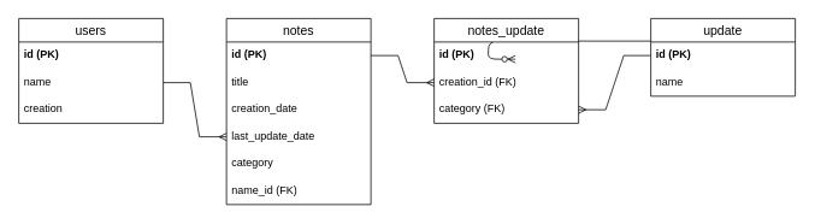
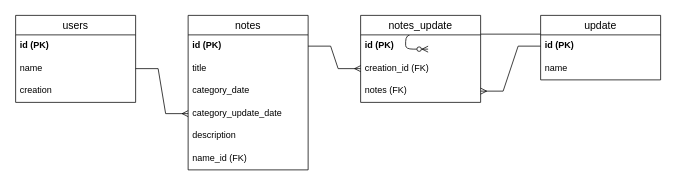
  <mxCell id="0" />
  <mxCell id="1" parent="0" />
  <mxCell id="2" value="" style="edgeStyle=entityRelationEdgeStyle;endArrow=ERzeroToMany;startArrow=ERone;endFill=1;startFill=0;" parent="1" edge="1"><mxGeometry width="100" height="100" relative="1" as="geometry"><mxPoint x="810" y="25" as="sourcePoint" /><mxPoint x="570" y="65" as="targetPoint" /></mxGeometry></mxCell>
  <mxCell id="3" value="users" style="swimlane;fontStyle=0;childLayout=stackLayout;horizontal=1;startSize=26;horizontalStack=0;resizeParent=1;resizeParentMax=0;resizeLast=0;collapsible=1;marginBottom=0;align=center;fontSize=14;" vertex="1" parent="1"><mxGeometry x="20" y="20" width="160" height="116" as="geometry" /></mxCell>
  <mxCell id="4" value="id (PK)" style="text;strokeColor=none;fillColor=none;spacingLeft=4;spacingRight=4;overflow=hidden;rotatable=0;points=[[0,0.5],[1,0.5]];portConstraint=eastwest;fontSize=12;fontStyle=1" vertex="1" parent="3"><mxGeometry y="26" width="160" height="30" as="geometry" /></mxCell>
  <mxCell id="5" value="name" style="text;strokeColor=none;fillColor=none;spacingLeft=4;spacingRight=4;overflow=hidden;rotatable=0;points=[[0,0.5],[1,0.5]];portConstraint=eastwest;fontSize=12;" vertex="1" parent="3"><mxGeometry y="56" width="160" height="30" as="geometry" /></mxCell>
  <mxCell id="6" value="creation" style="text;strokeColor=none;fillColor=none;spacingLeft=4;spacingRight=4;overflow=hidden;rotatable=0;points=[[0,0.5],[1,0.5]];portConstraint=eastwest;fontSize=12;" vertex="1" parent="3"><mxGeometry y="86" width="160" height="30" as="geometry" /></mxCell>
  <mxCell id="7" value="notes" style="swimlane;fontStyle=0;childLayout=stackLayout;horizontal=1;startSize=26;horizontalStack=0;resizeParent=1;resizeParentMax=0;resizeLast=0;collapsible=1;marginBottom=0;align=center;fontSize=14;" vertex="1" parent="1"><mxGeometry x="250" y="20" width="160" height="206" as="geometry" /></mxCell>
  <mxCell id="8" value="id (PK)" style="text;strokeColor=none;fillColor=none;spacingLeft=4;spacingRight=4;overflow=hidden;rotatable=0;points=[[0,0.5],[1,0.5]];portConstraint=eastwest;fontSize=12;fontStyle=1" vertex="1" parent="7"><mxGeometry y="26" width="160" height="30" as="geometry" /></mxCell>
  <mxCell id="9" value="title" style="text;strokeColor=none;fillColor=none;spacingLeft=4;spacingRight=4;overflow=hidden;rotatable=0;points=[[0,0.5],[1,0.5]];portConstraint=eastwest;fontSize=12;" vertex="1" parent="7"><mxGeometry y="56" width="160" height="30" as="geometry" /></mxCell>
- <mxCell id="10" value="creation_date" style="text;strokeColor=none;fillColor=none;spacingLeft=4;spacingRight=4;overflow=hidden;rotatable=0;points=[[0,0.5],[1,0.5]];portConstraint=eastwest;fontSize=12;" vertex="1" parent="7"><mxGeometry y="86" width="160" height="30" as="geometry" /></mxCell>
- <mxCell id="11" value="last_update_date" style="text;strokeColor=none;fillColor=none;spacingLeft=4;spacingRight=4;overflow=hidden;rotatable=0;points=[[0,0.5],[1,0.5]];portConstraint=eastwest;fontSize=12;" vertex="1" parent="7"><mxGeometry y="116" width="160" height="30" as="geometry" /></mxCell>
- <mxCell id="12" value="category" style="text;strokeColor=none;fillColor=none;spacingLeft=4;spacingRight=4;overflow=hidden;rotatable=0;points=[[0,0.5],[1,0.5]];portConstraint=eastwest;fontSize=12;" vertex="1" parent="7"><mxGeometry y="146" width="160" height="30" as="geometry" /></mxCell>
+ <mxCell id="10" value="category_date" style="text;strokeColor=none;fillColor=none;spacingLeft=4;spacingRight=4;overflow=hidden;rotatable=0;points=[[0,0.5],[1,0.5]];portConstraint=eastwest;fontSize=12;" vertex="1" parent="7"><mxGeometry y="86" width="160" height="30" as="geometry" /></mxCell>
+ <mxCell id="11" value="category_update_date" style="text;strokeColor=none;fillColor=none;spacingLeft=4;spacingRight=4;overflow=hidden;rotatable=0;points=[[0,0.5],[1,0.5]];portConstraint=eastwest;fontSize=12;" vertex="1" parent="7"><mxGeometry y="116" width="160" height="30" as="geometry" /></mxCell>
+ <mxCell id="12" value="description" style="text;strokeColor=none;fillColor=none;spacingLeft=4;spacingRight=4;overflow=hidden;rotatable=0;points=[[0,0.5],[1,0.5]];portConstraint=eastwest;fontSize=12;" vertex="1" parent="7"><mxGeometry y="146" width="160" height="30" as="geometry" /></mxCell>
  <mxCell id="13" value="name_id (FK)" style="text;strokeColor=none;fillColor=none;spacingLeft=4;spacingRight=4;overflow=hidden;rotatable=0;points=[[0,0.5],[1,0.5]];portConstraint=eastwest;fontSize=12;" vertex="1" parent="7"><mxGeometry y="176" width="160" height="30" as="geometry" /></mxCell>
  <mxCell id="14" value="update" style="swimlane;fontStyle=0;childLayout=stackLayout;horizontal=1;startSize=26;horizontalStack=0;resizeParent=1;resizeParentMax=0;resizeLast=0;collapsible=1;marginBottom=0;align=center;fontSize=14;" vertex="1" parent="1"><mxGeometry x="720" y="20" width="160" height="86" as="geometry" /></mxCell>
  <mxCell id="15" value="id (PK)" style="text;strokeColor=none;fillColor=none;spacingLeft=4;spacingRight=4;overflow=hidden;rotatable=0;points=[[0,0.5],[1,0.5]];portConstraint=eastwest;fontSize=12;fontStyle=1" vertex="1" parent="14"><mxGeometry y="26" width="160" height="30" as="geometry" /></mxCell>
  <mxCell id="16" value="name" style="text;strokeColor=none;fillColor=none;spacingLeft=4;spacingRight=4;overflow=hidden;rotatable=0;points=[[0,0.5],[1,0.5]];portConstraint=eastwest;fontSize=12;" vertex="1" parent="14"><mxGeometry y="56" width="160" height="30" as="geometry" /></mxCell>
  <mxCell id="17" value="" style="edgeStyle=entityRelationEdgeStyle;fontSize=12;html=1;endArrow=ERmany;rounded=0;entryX=0;entryY=0.5;entryDx=0;entryDy=0;exitX=1;exitY=0.5;exitDx=0;exitDy=0;" edge="1" parent="1" source="5" target="11"><mxGeometry width="100" height="100" relative="1" as="geometry"><mxPoint x="130" y="350" as="sourcePoint" /><mxPoint x="230" y="250" as="targetPoint" /></mxGeometry></mxCell>
  <mxCell id="18" value="notes_update" style="swimlane;fontStyle=0;childLayout=stackLayout;horizontal=1;startSize=26;horizontalStack=0;resizeParent=1;resizeParentMax=0;resizeLast=0;collapsible=1;marginBottom=0;align=center;fontSize=14;" vertex="1" parent="1"><mxGeometry x="480" y="20" width="160" height="116" as="geometry" /></mxCell>
  <mxCell id="19" value="id (PK)" style="text;strokeColor=none;fillColor=none;spacingLeft=4;spacingRight=4;overflow=hidden;rotatable=0;points=[[0,0.5],[1,0.5]];portConstraint=eastwest;fontSize=12;fontStyle=1" vertex="1" parent="18"><mxGeometry y="26" width="160" height="30" as="geometry" /></mxCell>
  <mxCell id="20" value="creation_id (FK)" style="text;strokeColor=none;fillColor=none;spacingLeft=4;spacingRight=4;overflow=hidden;rotatable=0;points=[[0,0.5],[1,0.5]];portConstraint=eastwest;fontSize=12;" vertex="1" parent="18"><mxGeometry y="56" width="160" height="30" as="geometry" /></mxCell>
- <mxCell id="21" value="category (FK)" style="text;strokeColor=none;fillColor=none;spacingLeft=4;spacingRight=4;overflow=hidden;rotatable=0;points=[[0,0.5],[1,0.5]];portConstraint=eastwest;fontSize=12;" vertex="1" parent="18"><mxGeometry y="86" width="160" height="30" as="geometry" /></mxCell>
+ <mxCell id="21" value="notes (FK)" style="text;strokeColor=none;fillColor=none;spacingLeft=4;spacingRight=4;overflow=hidden;rotatable=0;points=[[0,0.5],[1,0.5]];portConstraint=eastwest;fontSize=12;" vertex="1" parent="18"><mxGeometry y="86" width="160" height="30" as="geometry" /></mxCell>
  <mxCell id="22" value="" style="edgeStyle=entityRelationEdgeStyle;fontSize=12;html=1;endArrow=ERmany;rounded=0;exitX=1;exitY=0.5;exitDx=0;exitDy=0;entryX=0;entryY=0.5;entryDx=0;entryDy=0;" edge="1" parent="1" source="8" target="20"><mxGeometry width="100" height="100" relative="1" as="geometry"><mxPoint x="390" y="280" as="sourcePoint" /><mxPoint x="490" y="180" as="targetPoint" /></mxGeometry></mxCell>
  <mxCell id="23" value="" style="edgeStyle=entityRelationEdgeStyle;fontSize=12;html=1;endArrow=ERmany;rounded=0;exitX=0;exitY=0.5;exitDx=0;exitDy=0;entryX=1;entryY=0.5;entryDx=0;entryDy=0;" edge="1" parent="1" source="15" target="21"><mxGeometry width="100" height="100" relative="1" as="geometry"><mxPoint x="650" y="136" as="sourcePoint" /><mxPoint x="720" y="166" as="targetPoint" /></mxGeometry></mxCell>
